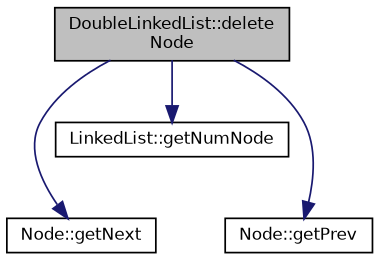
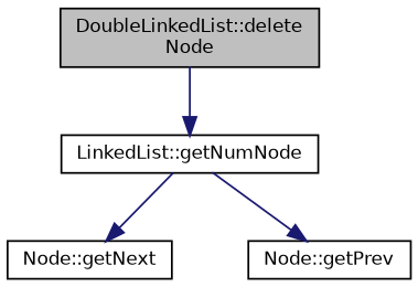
  digraph {
    rankdir=TB
    node [color=black fillcolor=white fontname=Helvetica fontsize=10 shape=record style=filled]
    edge [color=midnightblue fontname=Helvetica fontsize=10 labelfontname=Helvetica labelfontsize=10 style=solid]
    n1 [fillcolor=grey75 fontcolor=black height=0.2 label="DoubleLinkedList::delete\lNode" width=0.4]
    n2 [height=0.2 label="LinkedList::getNumNode" width=0.4]
    n3 [height=0.2 label="Node::getNext" width=0.4]
    n4 [height=0.2 label="Node::getPrev" width=0.4]
    n1 -> n2
-   n1 -> n3
-   n1 -> n4
+   n2 -> n3
+   n2 -> n4
  }
